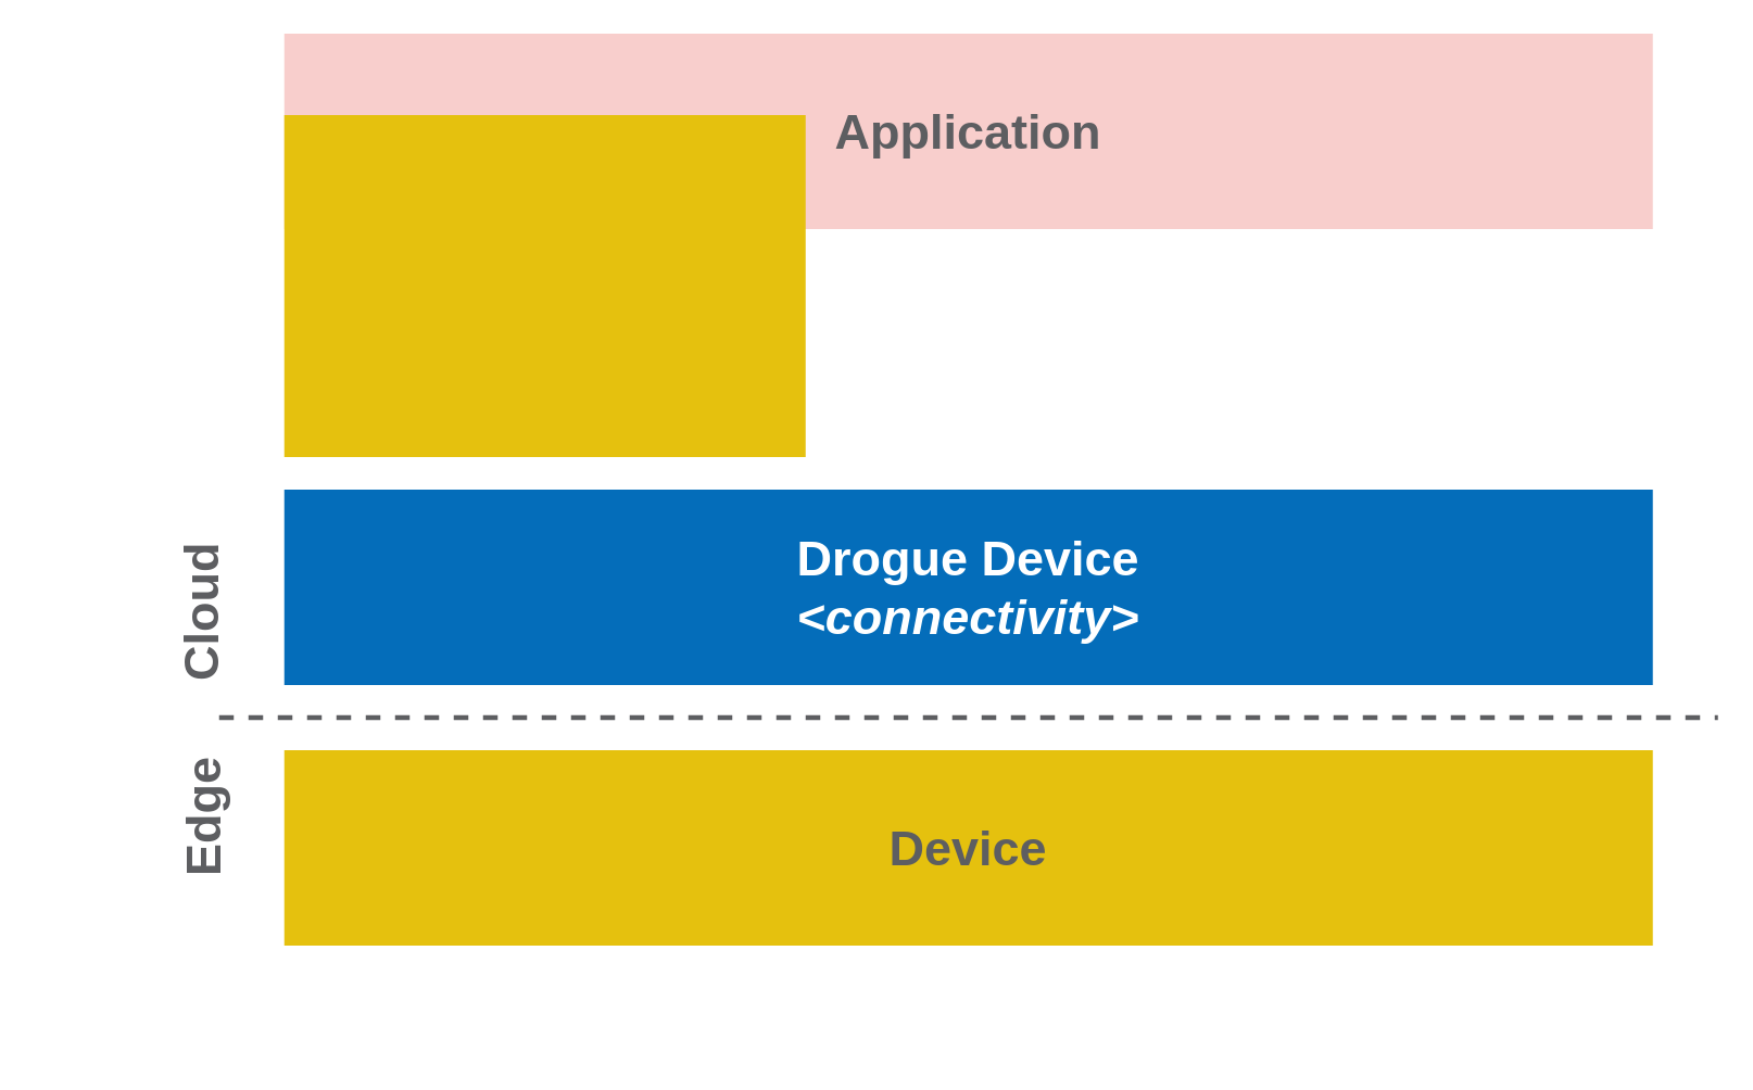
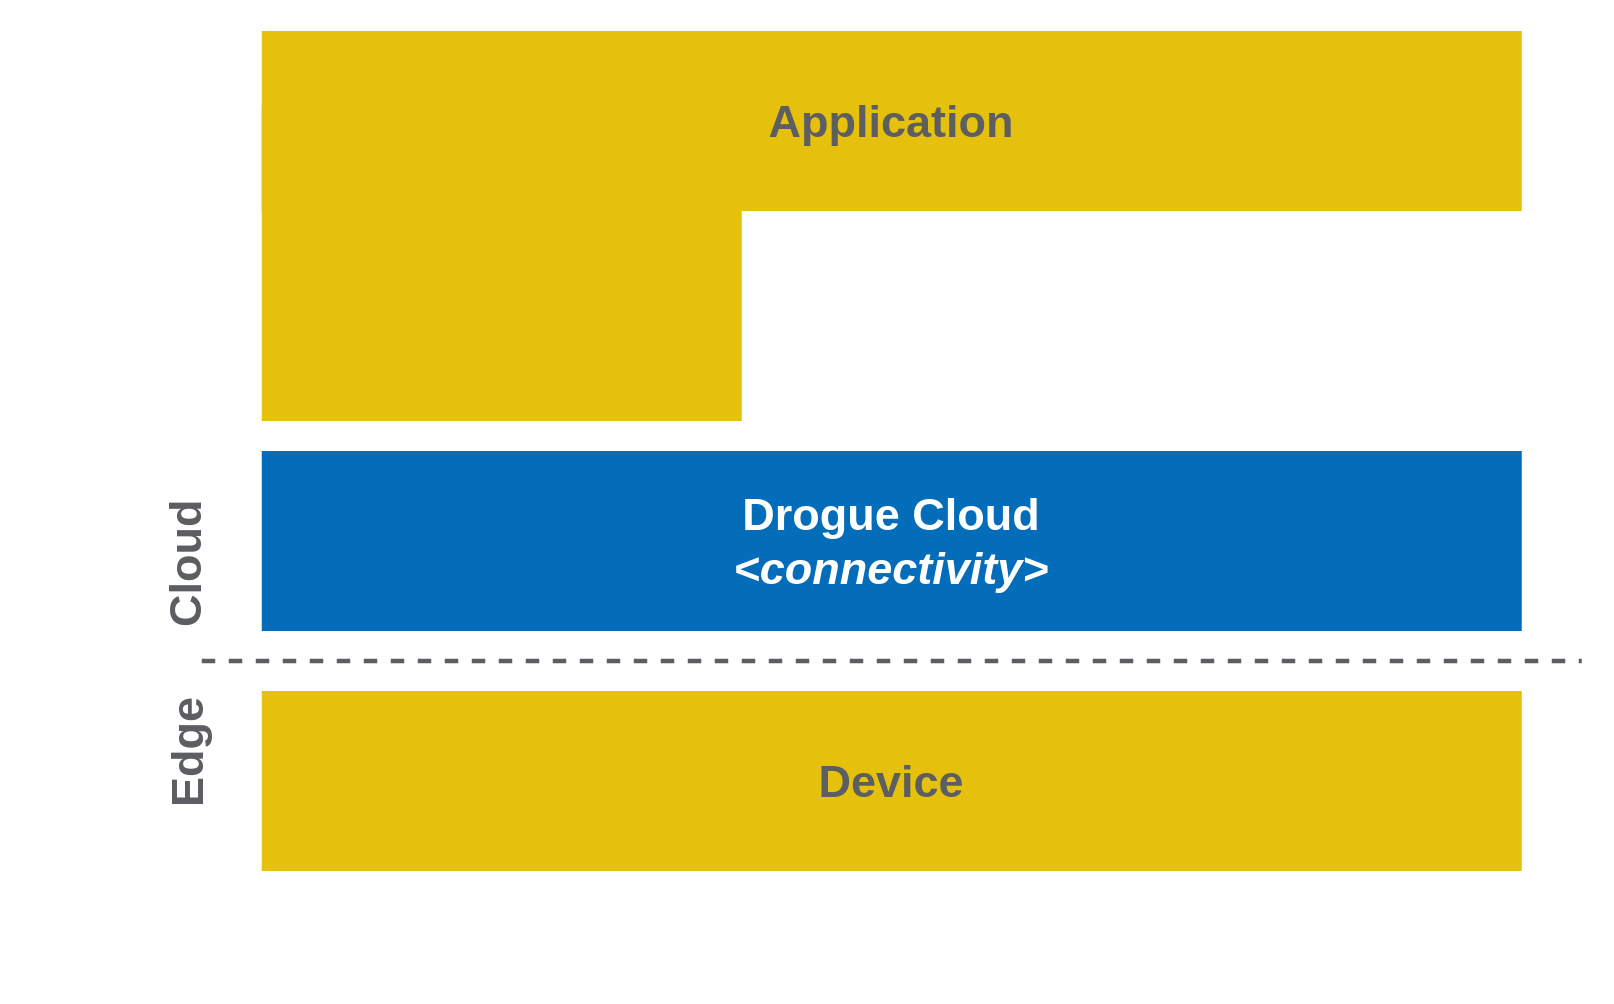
  <mxCell id="0" />
  <mxCell id="1" parent="0" />
  <mxCell id="2" value="Device" style="rounded=0;whiteSpace=wrap;html=1;strokeColor=none;fillColor=#e5c10e;fontStyle=1;fontSize=30;fontColor=#5D5E61;" parent="1" vertex="1"><mxGeometry x="174" y="460" width="840" height="120" as="geometry" /></mxCell>
- <mxCell id="3" value="Application" style="rounded=0;whiteSpace=wrap;html=1;strokeColor=none;fillColor=#f8cecc;fontStyle=1;fontSize=30;fontColor=#5D5E61;" vertex="1" parent="1"><mxGeometry x="174" y="20" width="840" height="120" as="geometry" /></mxCell>
- <mxCell id="4" value="&lt;font color=&quot;#ffffff&quot;&gt;Drogue Device&lt;br&gt;&lt;i&gt;&amp;lt;connectivity&amp;gt;&lt;/i&gt;&lt;br&gt;&lt;/font&gt;" style="rounded=0;whiteSpace=wrap;html=1;strokeColor=none;fillColor=#046DBA;fontStyle=1;fontSize=30;fontColor=#5D5E61;" vertex="1" parent="1"><mxGeometry x="174" y="300" width="840" height="120" as="geometry" /></mxCell>
+ <mxCell id="3" value="Application" style="rounded=0;whiteSpace=wrap;html=1;strokeColor=none;fillColor=#e5c10e;fontStyle=1;fontSize=30;fontColor=#5D5E61;" vertex="1" parent="1"><mxGeometry x="174" y="20" width="840" height="120" as="geometry" /></mxCell>
+ <mxCell id="4" value="&lt;font color=&quot;#ffffff&quot;&gt;Drogue Cloud&lt;br&gt;&lt;i&gt;&amp;lt;connectivity&amp;gt;&lt;/i&gt;&lt;br&gt;&lt;/font&gt;" style="rounded=0;whiteSpace=wrap;html=1;strokeColor=none;fillColor=#046DBA;fontStyle=1;fontSize=30;fontColor=#5D5E61;" vertex="1" parent="1"><mxGeometry x="174" y="300" width="840" height="120" as="geometry" /></mxCell>
  <mxCell id="5" value="" style="rounded=0;whiteSpace=wrap;html=1;strokeColor=none;fillColor=#e5c10e;fontStyle=1;fontSize=30;fontColor=#5D5E61;" vertex="1" parent="1"><mxGeometry x="174" y="70" width="320" height="210" as="geometry" /></mxCell>
  <mxCell id="6" value="" style="endArrow=none;html=1;fontColor=#FFFFFF;dashed=1;strokeWidth=3;strokeColor=#5D5E61;rounded=0;" edge="1" parent="1"><mxGeometry width="50" height="50" relative="1" as="geometry"><mxPoint x="134" y="440" as="sourcePoint" /><mxPoint x="1054" y="440" as="targetPoint" /></mxGeometry></mxCell>
  <mxCell id="7" value="Cloud" style="text;html=1;strokeColor=none;fillColor=none;align=left;verticalAlign=middle;whiteSpace=wrap;rounded=0;fontColor=#5D5E61;rotation=-90;fontSize=30;fontStyle=1" vertex="1" parent="1"><mxGeometry x="20.25" y="283.75" width="205" height="67.5" as="geometry" /></mxCell>
  <mxCell id="8" value="Edge" style="text;html=1;strokeColor=none;fillColor=none;align=right;verticalAlign=middle;whiteSpace=wrap;rounded=0;fontColor=#5D5E61;rotation=-90;fontSize=30;fontStyle=1" vertex="1" parent="1"><mxGeometry x="21.5" y="530" width="205" height="70" as="geometry" /></mxCell>
